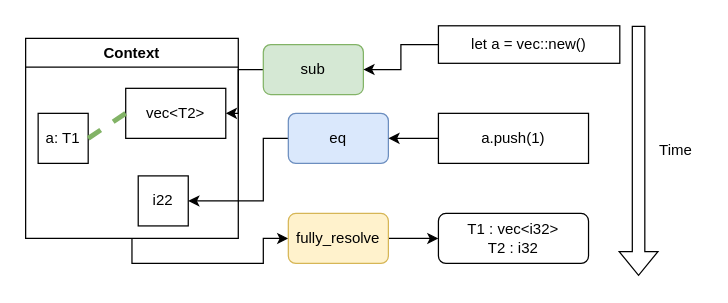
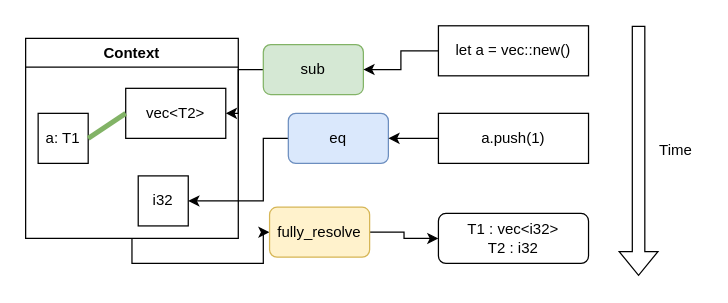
  <mxCell id="0" />
  <mxCell id="1" parent="0" />
  <mxCell id="2" style="edgeStyle=orthogonalEdgeStyle;rounded=0;orthogonalLoop=1;jettySize=auto;html=1;exitX=0.5;exitY=1;exitDx=0;exitDy=0;entryX=0;entryY=0.5;entryDx=0;entryDy=0;" edge="1" parent="1" source="3" target="17"><mxGeometry relative="1" as="geometry" /></mxCell>
  <mxCell id="3" value="Context" style="swimlane;whiteSpace=wrap;html=1;" vertex="1" parent="1"><mxGeometry x="20" y="30" width="170" height="160" as="geometry" /></mxCell>
  <mxCell id="4" value="a: T1" style="rounded=0;whiteSpace=wrap;html=1;" vertex="1" parent="3"><mxGeometry x="10" y="60" width="40" height="40" as="geometry" /></mxCell>
  <mxCell id="5" value="vec&amp;lt;T2&amp;gt;" style="rounded=0;whiteSpace=wrap;html=1;" vertex="1" parent="3"><mxGeometry x="80" y="40" width="80" height="40" as="geometry" /></mxCell>
- <mxCell id="6" value="i22" style="rounded=0;whiteSpace=wrap;html=1;" vertex="1" parent="3"><mxGeometry x="90" y="110" width="40" height="40" as="geometry" /></mxCell>
- <mxCell id="7" value="" style="endArrow=none;html=1;rounded=0;exitX=1;exitY=0.5;exitDx=0;exitDy=0;entryX=0;entryY=0.5;entryDx=0;entryDy=0;fillColor=#d5e8d4;strokeColor=#82b366;strokeWidth=4;dashed=1;" edge="1" parent="3" source="4" target="5"><mxGeometry width="50" height="50" relative="1" as="geometry"><mxPoint x="60" y="-40" as="sourcePoint" /><mxPoint x="110" y="-90" as="targetPoint" /></mxGeometry></mxCell>
+ <mxCell id="6" value="i32" style="rounded=0;whiteSpace=wrap;html=1;" vertex="1" parent="3"><mxGeometry x="90" y="110" width="40" height="40" as="geometry" /></mxCell>
+ <mxCell id="7" value="" style="endArrow=none;html=1;rounded=0;exitX=1;exitY=0.5;exitDx=0;exitDy=0;entryX=0;entryY=0.5;entryDx=0;entryDy=0;fillColor=#d5e8d4;strokeColor=#82b366;strokeWidth=4;" edge="1" parent="3" source="4" target="5"><mxGeometry width="50" height="50" relative="1" as="geometry"><mxPoint x="60" y="-40" as="sourcePoint" /><mxPoint x="110" y="-90" as="targetPoint" /></mxGeometry></mxCell>
  <mxCell id="8" style="edgeStyle=orthogonalEdgeStyle;rounded=0;orthogonalLoop=1;jettySize=auto;html=1;exitX=0;exitY=0.5;exitDx=0;exitDy=0;entryX=1;entryY=0.5;entryDx=0;entryDy=0;" edge="1" parent="1" source="9" target="6"><mxGeometry relative="1" as="geometry"><Array as="points"><mxPoint x="210" y="110" /><mxPoint x="210" y="160" /></Array></mxGeometry></mxCell>
  <mxCell id="9" value="eq" style="rounded=1;whiteSpace=wrap;html=1;fillColor=#dae8fc;strokeColor=#6c8ebf;" vertex="1" parent="1"><mxGeometry x="230" y="90" width="80" height="40" as="geometry" /></mxCell>
  <mxCell id="10" style="edgeStyle=orthogonalEdgeStyle;rounded=0;orthogonalLoop=1;jettySize=auto;html=1;exitX=0;exitY=0.5;exitDx=0;exitDy=0;entryX=1;entryY=0.5;entryDx=0;entryDy=0;" edge="1" parent="1" source="11" target="5"><mxGeometry relative="1" as="geometry" /></mxCell>
  <mxCell id="11" value="sub" style="rounded=1;whiteSpace=wrap;html=1;fillColor=#d5e8d4;strokeColor=#82b366;" vertex="1" parent="1"><mxGeometry x="210" y="35" width="80" height="40" as="geometry" /></mxCell>
  <mxCell id="12" style="edgeStyle=orthogonalEdgeStyle;rounded=0;orthogonalLoop=1;jettySize=auto;html=1;exitX=0;exitY=0.5;exitDx=0;exitDy=0;entryX=1;entryY=0.5;entryDx=0;entryDy=0;" edge="1" parent="1" source="13" target="11"><mxGeometry relative="1" as="geometry" /></mxCell>
- <mxCell id="13" value="let a = vec::new()" style="rounded=0;whiteSpace=wrap;html=1;" vertex="1" parent="1"><mxGeometry x="350" y="20" width="145" height="30" as="geometry" /></mxCell>
+ <mxCell id="13" value="let a = vec::new()" style="rounded=0;whiteSpace=wrap;html=1;" vertex="1" parent="1"><mxGeometry x="350" y="20" width="120" height="40" as="geometry" /></mxCell>
  <mxCell id="14" style="edgeStyle=orthogonalEdgeStyle;rounded=0;orthogonalLoop=1;jettySize=auto;html=1;exitX=0;exitY=0.5;exitDx=0;exitDy=0;entryX=1;entryY=0.5;entryDx=0;entryDy=0;" edge="1" parent="1" source="15" target="9"><mxGeometry relative="1" as="geometry" /></mxCell>
  <mxCell id="15" value="a.push(1)" style="rounded=0;whiteSpace=wrap;html=1;" vertex="1" parent="1"><mxGeometry x="350" y="90" width="120" height="40" as="geometry" /></mxCell>
  <mxCell id="16" style="edgeStyle=orthogonalEdgeStyle;rounded=0;orthogonalLoop=1;jettySize=auto;html=1;exitX=1;exitY=0.5;exitDx=0;exitDy=0;entryX=0;entryY=0.5;entryDx=0;entryDy=0;" edge="1" parent="1" source="17" target="18"><mxGeometry relative="1" as="geometry" /></mxCell>
- <mxCell id="17" value="fully_resolve" style="rounded=1;whiteSpace=wrap;html=1;fillColor=#fff2cc;strokeColor=#d6b656;" vertex="1" parent="1"><mxGeometry x="230" y="170" width="80" height="40" as="geometry" /></mxCell>
+ <mxCell id="17" value="fully_resolve" style="rounded=1;whiteSpace=wrap;html=1;fillColor=#fff2cc;strokeColor=#d6b656;" vertex="1" parent="1"><mxGeometry x="215" y="165" width="80" height="40" as="geometry" /></mxCell>
  <mxCell id="18" value="T1 : vec&amp;lt;i32&amp;gt;&lt;br&gt;T2 : i32" style="whiteSpace=wrap;html=1;rounded=1;" vertex="1" parent="1"><mxGeometry x="350" y="170" width="120" height="40" as="geometry" /></mxCell>
  <mxCell id="19" value="" style="shape=flexArrow;endArrow=classic;html=1;rounded=0;" edge="1" parent="1"><mxGeometry width="50" height="50" relative="1" as="geometry"><mxPoint x="510" y="20" as="sourcePoint" /><mxPoint x="510" y="220" as="targetPoint" /></mxGeometry></mxCell>
  <mxCell id="20" value="Time" style="text;html=1;strokeColor=none;fillColor=none;align=center;verticalAlign=middle;whiteSpace=wrap;rounded=0;" vertex="1" parent="1"><mxGeometry x="520" y="110" width="40" height="20" as="geometry" /></mxCell>
